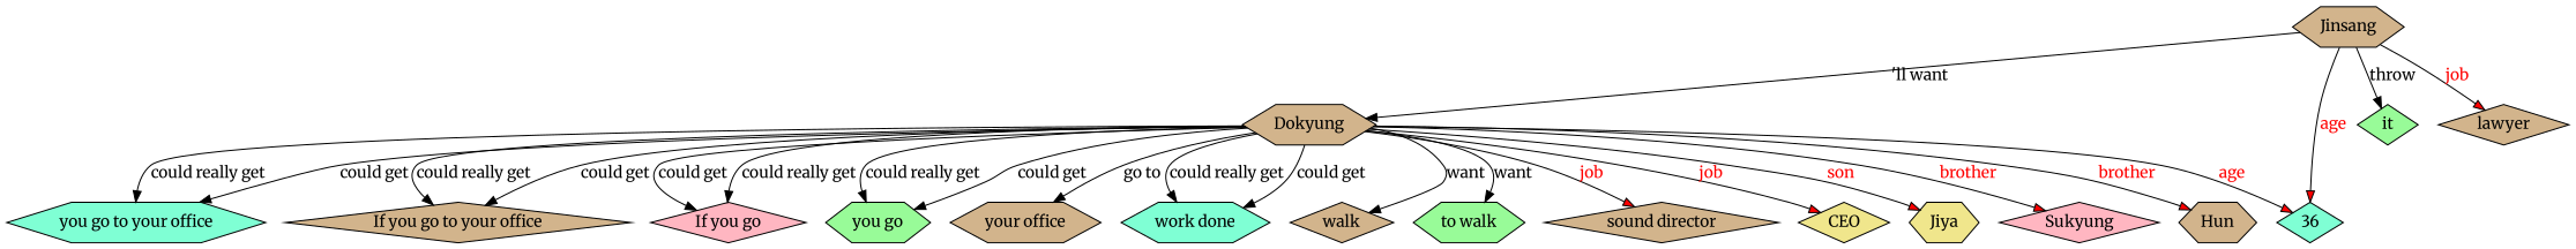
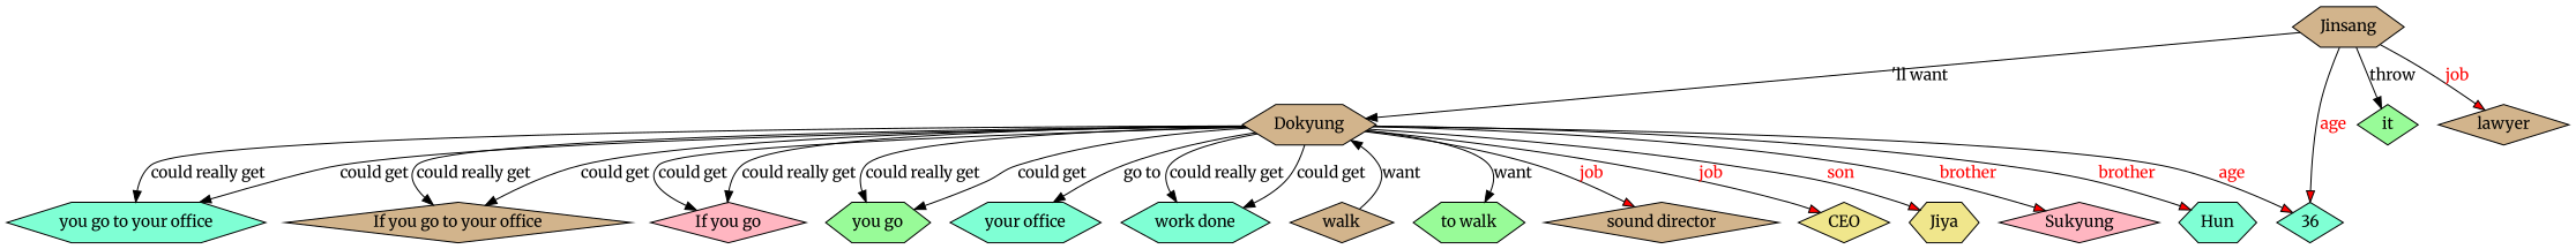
  digraph {
    fontname=Merriweather
    node [fillcolor=tan fontname=Merriweather shape=hexagon style=filled]
    edge [fontname=Merriweather]
    n1 [label=Dokyung]
    n2 [fillcolor=aquamarine label="work done"]
    n3 [fillcolor=aquamarine label="you go to your office"]
    n4 [label="If you go to your office" shape=diamond]
    n5 [fillcolor=lightpink label="If you go" shape=diamond]
    n6 [fillcolor=palegreen label="you go"]
-   n7 [label="your office"]
+   n7 [fillcolor=aquamarine label="your office"]
    n8 [label=walk shape=diamond]
    n9 [fillcolor=palegreen label="to walk"]
    n10 [fillcolor=aquamarine label=36 shape=diamond]
    n11 [label="sound director" shape=diamond]
    n12 [fillcolor=khaki label=CEO shape=diamond]
    n13 [fillcolor=khaki label=Jiya]
    n14 [fillcolor=lightpink label=Sukyung shape=diamond]
-   n15 [label=Hun]
+   n15 [fillcolor=aquamarine label=Hun]
    n16 [label=Jinsang]
    n17 [fillcolor=palegreen label=it shape=diamond]
    n18 [label=lawyer shape=diamond]
    n1 -> n2 [label="could really get"]
    n1 -> n2 [label="could get"]
    n1 -> n3 [label="could get"]
    n1 -> n3 [label="could really get"]
    n1 -> n4 [label="could get"]
    n1 -> n4 [label="could really get"]
    n1 -> n5 [label="could really get"]
    n1 -> n5 [label="could get"]
    n1 -> n6 [label="could get"]
    n1 -> n6 [label="could really get"]
    n1 -> n7 [label="go to"]
-   n1 -> n8 [label=want]
+   n8 -> n1 [label=want]
    n1 -> n9 [label=want]
    n1 -> n10 [fillcolor=red fontcolor=red label=age style=filled]
    n1 -> n11 [fillcolor=red fontcolor=red label=job style=filled]
    n1 -> n12 [fillcolor=red fontcolor=red label=job style=filled]
    n1 -> n13 [fillcolor=red fontcolor=red label=son style=filled]
    n1 -> n14 [fillcolor=red fontcolor=red label=brother style=filled]
    n1 -> n15 [fillcolor=red fontcolor=red label=brother style=filled]
    n16 -> n1 [label="'ll want"]
    n16 -> n10 [fillcolor=red fontcolor=red label=age style=filled]
    n16 -> n17 [label=throw]
    n16 -> n18 [fillcolor=red fontcolor=red label=job style=filled]
  }
